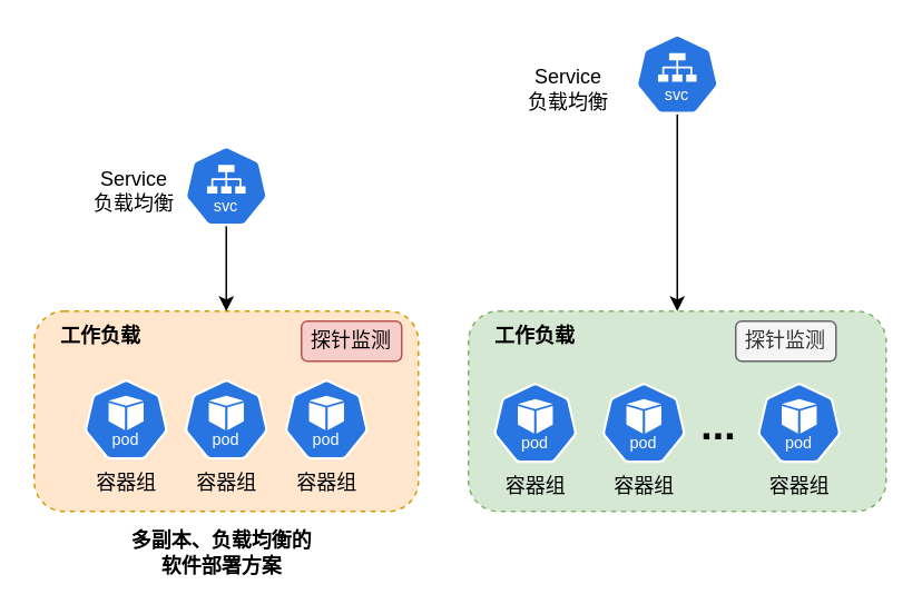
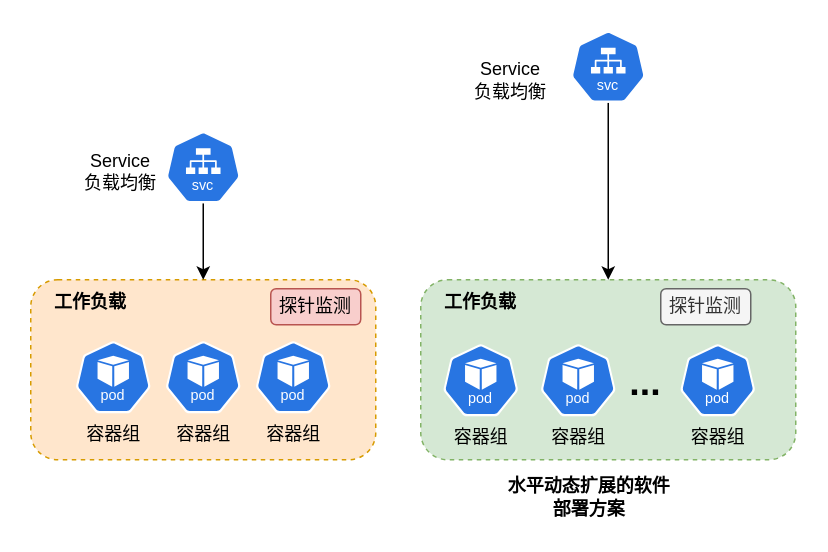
  <mxCell id="0" />
  <mxCell id="1" parent="0" />
  <mxCell id="2" value="" style="rounded=1;whiteSpace=wrap;html=1;fillColor=#ffe6cc;strokeColor=#d79b00;gradientColor=none;dashed=1;" vertex="1" parent="1"><mxGeometry x="20" y="186" width="230" height="120" as="geometry" /></mxCell>
  <mxCell id="3" value="工作负载" style="text;html=1;align=center;verticalAlign=middle;whiteSpace=wrap;rounded=0;fontStyle=1" vertex="1" parent="1"><mxGeometry x="30" y="186" width="60" height="30" as="geometry" /></mxCell>
  <mxCell id="4" value="容器组" style="aspect=fixed;sketch=0;html=1;dashed=0;whitespace=wrap;verticalLabelPosition=bottom;verticalAlign=top;fillColor=#2875E2;strokeColor=#ffffff;points=[[0.005,0.63,0],[0.1,0.2,0],[0.9,0.2,0],[0.5,0,0],[0.995,0.63,0],[0.72,0.99,0],[0.5,1,0],[0.28,0.99,0]];shape=mxgraph.kubernetes.icon2;kubernetesLabel=1;prIcon=pod" vertex="1" parent="1"><mxGeometry x="50" y="227" width="50" height="48" as="geometry" /></mxCell>
  <mxCell id="5" value="容器组" style="aspect=fixed;sketch=0;html=1;dashed=0;whitespace=wrap;verticalLabelPosition=bottom;verticalAlign=top;fillColor=#2875E2;strokeColor=#ffffff;points=[[0.005,0.63,0],[0.1,0.2,0],[0.9,0.2,0],[0.5,0,0],[0.995,0.63,0],[0.72,0.99,0],[0.5,1,0],[0.28,0.99,0]];shape=mxgraph.kubernetes.icon2;kubernetesLabel=1;prIcon=pod" vertex="1" parent="1"><mxGeometry x="110" y="227" width="50" height="48" as="geometry" /></mxCell>
  <mxCell id="6" value="容器组" style="aspect=fixed;sketch=0;html=1;dashed=0;whitespace=wrap;verticalLabelPosition=bottom;verticalAlign=top;fillColor=#2875E2;strokeColor=#ffffff;points=[[0.005,0.63,0],[0.1,0.2,0],[0.9,0.2,0],[0.5,0,0],[0.995,0.63,0],[0.72,0.99,0],[0.5,1,0],[0.28,0.99,0]];shape=mxgraph.kubernetes.icon2;kubernetesLabel=1;prIcon=pod" vertex="1" parent="1"><mxGeometry x="170" y="227" width="50" height="48" as="geometry" /></mxCell>
  <mxCell id="7" style="edgeStyle=orthogonalEdgeStyle;rounded=0;orthogonalLoop=1;jettySize=auto;html=1;exitX=0.5;exitY=1;exitDx=0;exitDy=0;exitPerimeter=0;entryX=0.5;entryY=0;entryDx=0;entryDy=0;" edge="1" parent="1" source="8" target="2"><mxGeometry relative="1" as="geometry" /></mxCell>
  <mxCell id="8" value="" style="aspect=fixed;sketch=0;html=1;dashed=0;whitespace=wrap;verticalLabelPosition=bottom;verticalAlign=top;fillColor=#2875E2;strokeColor=#ffffff;points=[[0.005,0.63,0],[0.1,0.2,0],[0.9,0.2,0],[0.5,0,0],[0.995,0.63,0],[0.72,0.99,0],[0.5,1,0],[0.28,0.99,0]];shape=mxgraph.kubernetes.icon2;kubernetesLabel=1;prIcon=svc" vertex="1" parent="1"><mxGeometry x="110" y="87" width="50" height="48" as="geometry" /></mxCell>
  <mxCell id="9" value="&lt;span style=&quot;text-wrap: nowrap;&quot;&gt;Service&lt;/span&gt;&lt;br style=&quot;text-wrap: nowrap;&quot;&gt;&lt;span style=&quot;text-wrap: nowrap;&quot;&gt;负载均衡&lt;/span&gt;" style="text;html=1;align=center;verticalAlign=middle;whiteSpace=wrap;rounded=0;" vertex="1" parent="1"><mxGeometry x="50" y="99" width="60" height="30" as="geometry" /></mxCell>
- <mxCell id="10" value="多副本、负载均衡的软件部署方案" style="text;html=1;align=center;verticalAlign=middle;whiteSpace=wrap;rounded=0;fontStyle=1" vertex="1" parent="1"><mxGeometry x="75" y="316" width="115" height="30" as="geometry" /></mxCell>
  <mxCell id="11" value="探针监测" style="rounded=1;whiteSpace=wrap;html=1;fillColor=#f8cecc;strokeColor=#b85450;" vertex="1" parent="1"><mxGeometry x="180" y="192" width="60" height="24" as="geometry" /></mxCell>
  <mxCell id="12" value="" style="rounded=1;whiteSpace=wrap;html=1;fillColor=#d5e8d4;strokeColor=#82b366;dashed=1;" vertex="1" parent="1"><mxGeometry x="280" y="186" width="250" height="120" as="geometry" /></mxCell>
  <mxCell id="13" value="工作负载" style="text;html=1;align=center;verticalAlign=middle;whiteSpace=wrap;rounded=0;fontStyle=1" vertex="1" parent="1"><mxGeometry x="290" y="186" width="60" height="30" as="geometry" /></mxCell>
  <mxCell id="14" value="容器组" style="aspect=fixed;sketch=0;html=1;dashed=0;whitespace=wrap;verticalLabelPosition=bottom;verticalAlign=top;fillColor=#2875E2;strokeColor=#ffffff;points=[[0.005,0.63,0],[0.1,0.2,0],[0.9,0.2,0],[0.5,0,0],[0.995,0.63,0],[0.72,0.99,0],[0.5,1,0],[0.28,0.99,0]];shape=mxgraph.kubernetes.icon2;kubernetesLabel=1;prIcon=pod" vertex="1" parent="1"><mxGeometry x="295" y="229" width="50" height="48" as="geometry" /></mxCell>
  <mxCell id="15" value="容器组" style="aspect=fixed;sketch=0;html=1;dashed=0;whitespace=wrap;verticalLabelPosition=bottom;verticalAlign=top;fillColor=#2875E2;strokeColor=#ffffff;points=[[0.005,0.63,0],[0.1,0.2,0],[0.9,0.2,0],[0.5,0,0],[0.995,0.63,0],[0.72,0.99,0],[0.5,1,0],[0.28,0.99,0]];shape=mxgraph.kubernetes.icon2;kubernetesLabel=1;prIcon=pod" vertex="1" parent="1"><mxGeometry x="360" y="229" width="50" height="48" as="geometry" /></mxCell>
  <mxCell id="16" value="容器组" style="aspect=fixed;sketch=0;html=1;dashed=0;whitespace=wrap;verticalLabelPosition=bottom;verticalAlign=top;fillColor=#2875E2;strokeColor=#ffffff;points=[[0.005,0.63,0],[0.1,0.2,0],[0.9,0.2,0],[0.5,0,0],[0.995,0.63,0],[0.72,0.99,0],[0.5,1,0],[0.28,0.99,0]];shape=mxgraph.kubernetes.icon2;kubernetesLabel=1;prIcon=pod" vertex="1" parent="1"><mxGeometry x="453" y="229" width="50" height="48" as="geometry" /></mxCell>
  <mxCell id="17" style="edgeStyle=orthogonalEdgeStyle;rounded=0;orthogonalLoop=1;jettySize=auto;html=1;exitX=0.5;exitY=1;exitDx=0;exitDy=0;exitPerimeter=0;entryX=0.5;entryY=0;entryDx=0;entryDy=0;" edge="1" parent="1" source="18" target="12"><mxGeometry relative="1" as="geometry" /></mxCell>
  <mxCell id="18" value="" style="aspect=fixed;sketch=0;html=1;dashed=0;whitespace=wrap;verticalLabelPosition=bottom;verticalAlign=top;fillColor=#2875E2;strokeColor=#ffffff;points=[[0.005,0.63,0],[0.1,0.2,0],[0.9,0.2,0],[0.5,0,0],[0.995,0.63,0],[0.72,0.99,0],[0.5,1,0],[0.28,0.99,0]];shape=mxgraph.kubernetes.icon2;kubernetesLabel=1;prIcon=svc" vertex="1" parent="1"><mxGeometry x="380" y="20" width="50" height="48" as="geometry" /></mxCell>
  <mxCell id="19" value="&lt;span style=&quot;text-wrap: nowrap;&quot;&gt;Service&lt;/span&gt;&lt;br style=&quot;text-wrap: nowrap;&quot;&gt;&lt;span style=&quot;text-wrap: nowrap;&quot;&gt;负载均衡&lt;/span&gt;" style="text;html=1;align=center;verticalAlign=middle;whiteSpace=wrap;rounded=0;" vertex="1" parent="1"><mxGeometry x="310" y="38" width="60" height="30" as="geometry" /></mxCell>
+ <mxCell id="20" value="水平动态扩展的软件部署方案" style="text;html=1;align=center;verticalAlign=middle;whiteSpace=wrap;rounded=0;fontStyle=1" vertex="1" parent="1"><mxGeometry x="335" y="316" width="115" height="30" as="geometry" /></mxCell>
  <mxCell id="21" value="探针监测" style="rounded=1;whiteSpace=wrap;html=1;fillColor=#f5f5f5;strokeColor=#666666;fontColor=#333333;" vertex="1" parent="1"><mxGeometry x="440" y="192" width="60" height="24" as="geometry" /></mxCell>
  <mxCell id="22" value="&lt;font style=&quot;font-size: 25px;&quot;&gt;...&lt;/font&gt;" style="text;html=1;align=center;verticalAlign=middle;whiteSpace=wrap;rounded=0;fontStyle=1;fontSize=25;" vertex="1" parent="1"><mxGeometry x="400" y="238" width="60" height="30" as="geometry" /></mxCell>
